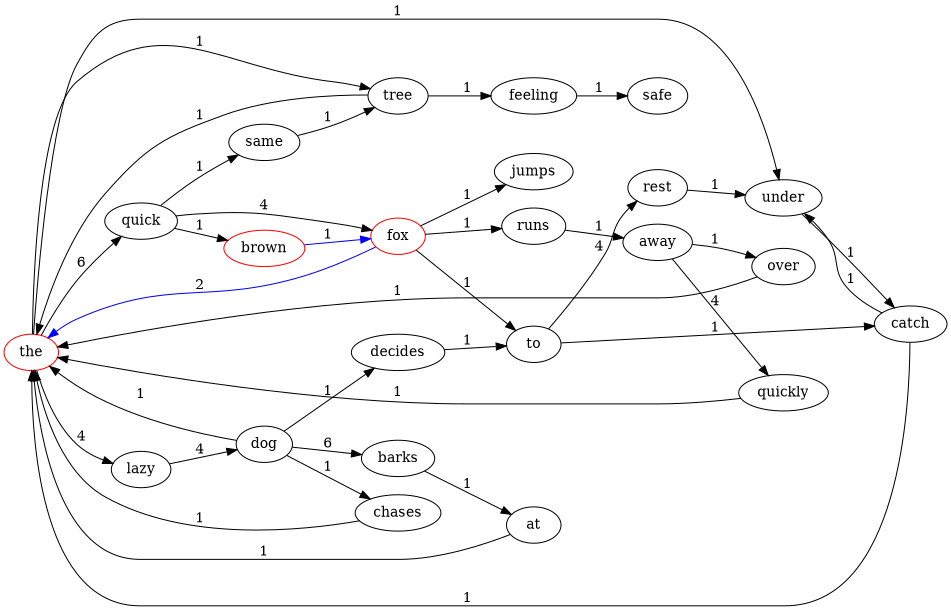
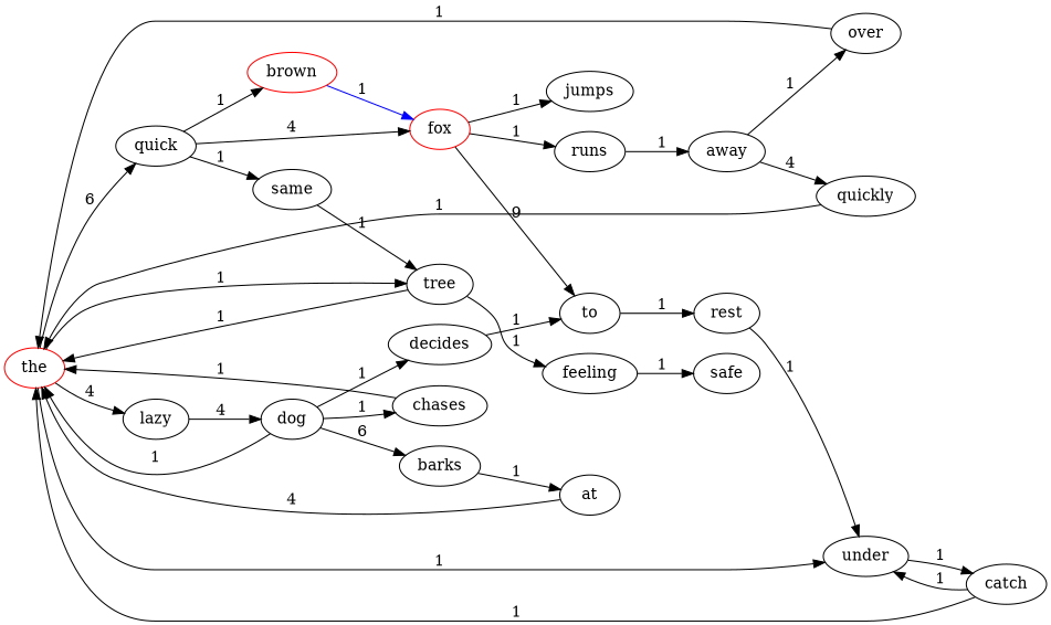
  digraph {
    rankdir=LR
    the [color=red]
    under
    quick
    lazy
    tree
    over
    rest
    catch
    brown [color=red]
    fox [color=red]
    same
    to
    jumps
    runs
    away
    quickly
    dog
    decides
    barks
    chases
    feeling
    safe
    at
    the -> under [label=1]
    the -> quick [label=6]
    the -> lazy [label=4]
    the -> tree [label=1]
    under -> catch [label=1]
    quick -> brown [label=1]
    quick -> fox [label=4]
    quick -> same [label=1]
    lazy -> dog [label=4]
    tree -> the [label=1]
    tree -> feeling [label=1]
    over -> the [label=1]
    rest -> under [label=1]
    catch -> the [label=1]
    catch -> under [label=1]
    brown -> fox [color=blue label=1]
-   fox -> the [color=blue label=2]
-   fox -> to [label=1]
+   fox -> to [label=9]
    fox -> jumps [label=1]
    fox -> runs [label=1]
    same -> tree [label=1]
-   to -> rest [label=4]
-   to -> catch [label=1]
+   to -> rest [label=1]
    runs -> away [label=1]
    away -> over [label=1]
    away -> quickly [label=4]
    quickly -> the [label=1]
    dog -> the [label=1]
    dog -> decides [label=1]
    dog -> barks [label=6]
    dog -> chases [label=1]
    decides -> to [label=1]
    barks -> at [label=1]
    chases -> the [label=1]
    feeling -> safe [label=1]
-   at -> the [label=1]
+   at -> the [label=4]
  }
